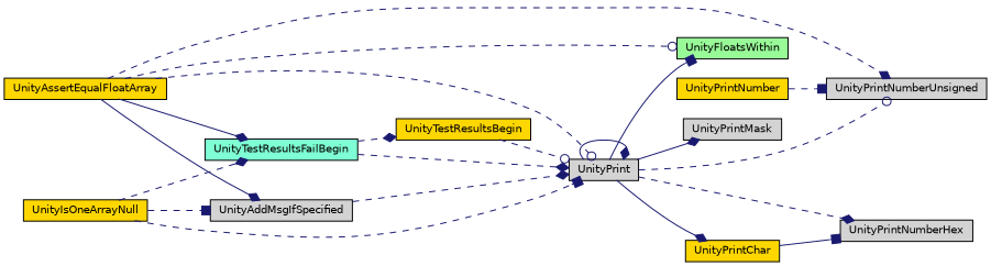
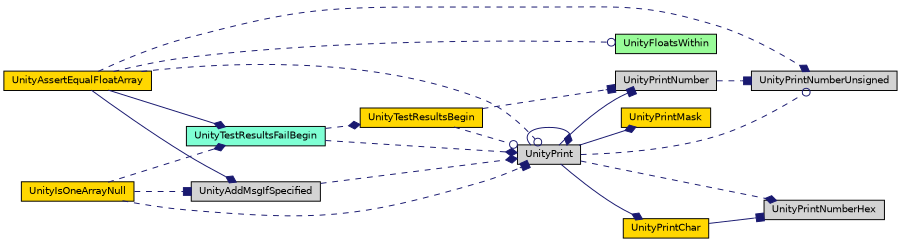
  digraph {
    rankdir=LR
    node [color=black fillcolor=gold fontname=Helvetica fontsize=10 shape=record style=filled]
    edge [arrowhead=diamond color=midnightblue fontname=Helvetica fontsize=10 labelfontname=Helvetica labelfontsize=10 style=dashed]
    n1 [fontcolor=black height=0.2 label=UnityAssertEqualFloatArray width=0.4]
    n2 [fillcolor=aquamarine height=0.2 label=UnityTestResultsFailBegin width=0.4]
    n3 [fillcolor=lightgrey height=0.2 label=UnityPrint width=0.4]
    n4 [fillcolor=lightgrey height=0.2 label=UnityPrintNumberUnsigned width=0.4]
    n5 [fillcolor=lightgrey height=0.2 label=UnityAddMsgIfSpecified width=0.4]
    n6 [fillcolor=palegreen height=0.2 label=UnityFloatsWithin width=0.4]
    n7 [height=0.2 label=UnityIsOneArrayNull width=0.4]
    n8 [height=0.2 label=UnityTestResultsBegin width=0.4]
-   n9 [height=0.2 label=UnityPrintNumber width=0.4]
+   n9 [fillcolor=lightgrey height=0.2 label=UnityPrintNumber width=0.4]
    n10 [height=0.2 label=UnityPrintChar width=0.4]
    n11 [fillcolor=lightgrey height=0.2 label=UnityPrintNumberHex width=0.4]
-   n12 [fillcolor=lightgrey height=0.2 label=UnityPrintMask width=0.4]
+   n12 [height=0.2 label=UnityPrintMask width=0.4]
    n1 -> n2 [style=solid]
    n1 -> n3 [arrowhead=odot]
    n1 -> n4
    n1 -> n5 [style=solid]
    n1 -> n6 [arrowhead=odot]
    n2 -> n3
    n2 -> n8
    n3 -> n3 [style=solid]
    n3 -> n4 [arrowhead=odot]
-   n3 -> n6 [arrowhead=box style=solid]
+   n3 -> n9 [arrowhead=box style=solid]
    n3 -> n10 [style=solid]
    n3 -> n11
    n3 -> n12 [style=solid]
    n5 -> n3
    n7 -> n2
    n7 -> n3 [arrowhead=box]
    n7 -> n5 [arrowhead=box]
    n8 -> n3 [arrowhead=odot]
+   n8 -> n9 [arrowhead=box]
    n9 -> n4 [arrowhead=box]
    n10 -> n11 [arrowhead=box style=solid]
  }
